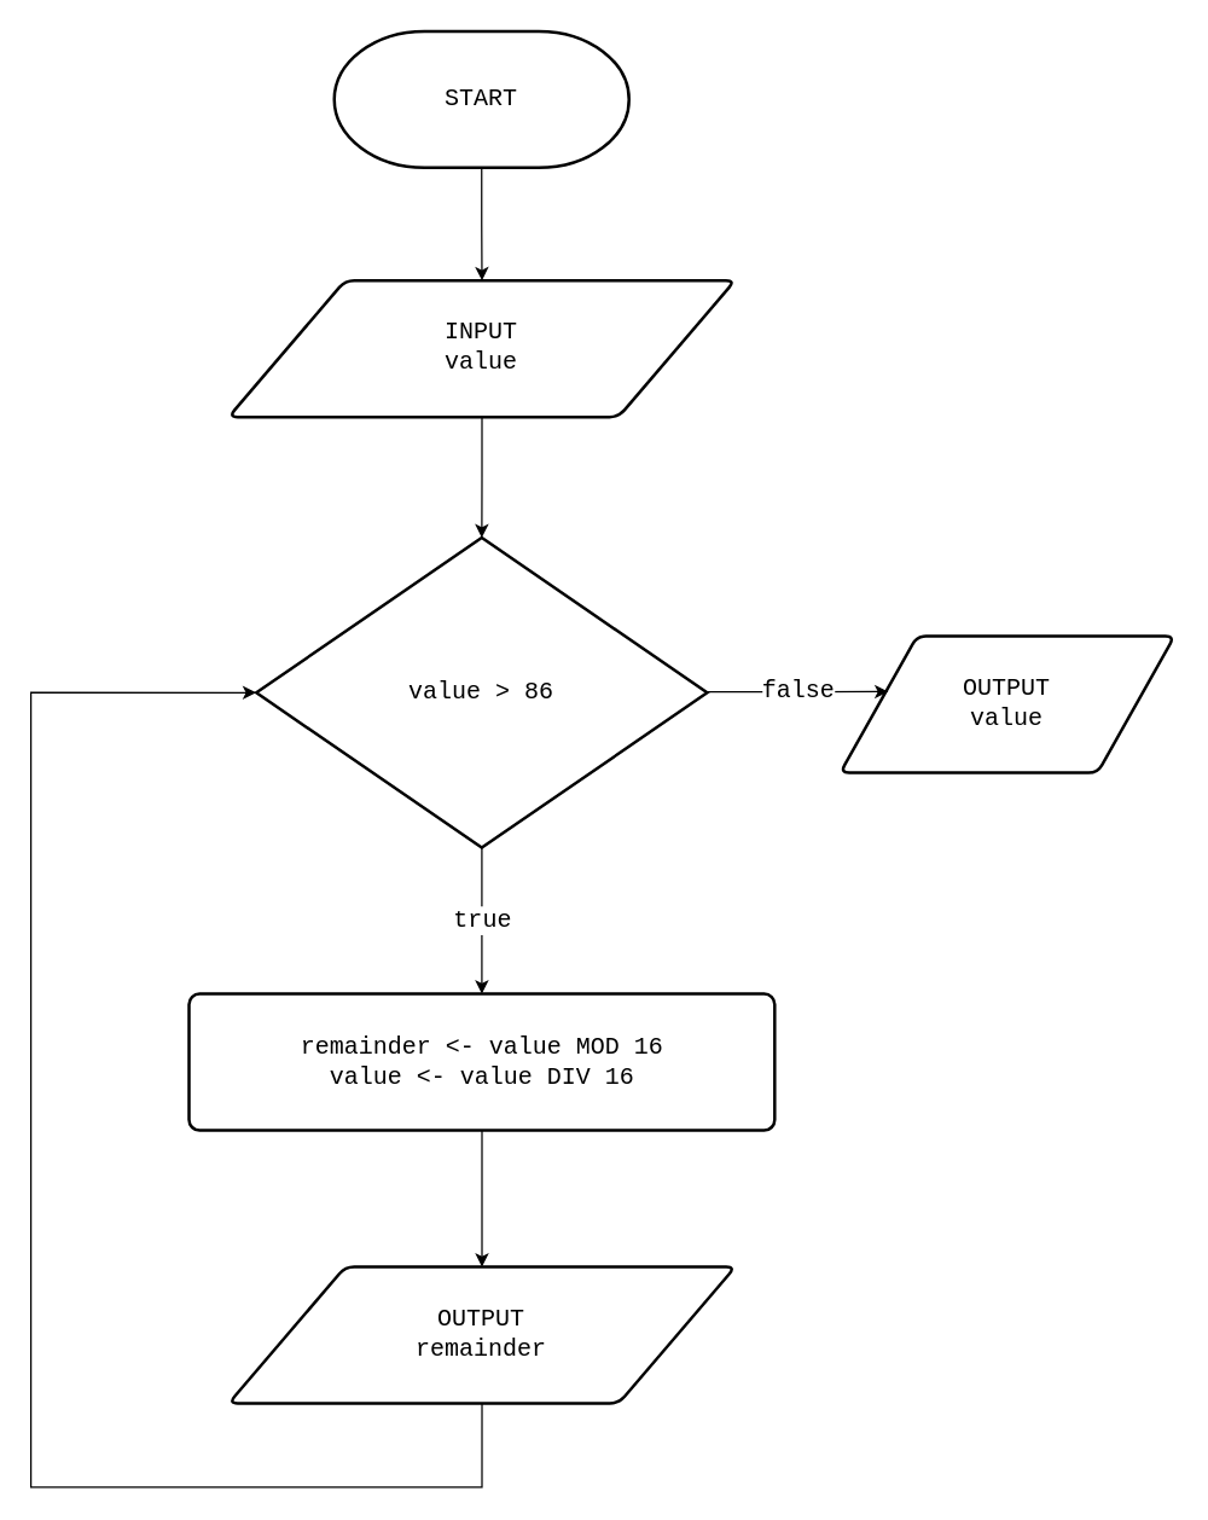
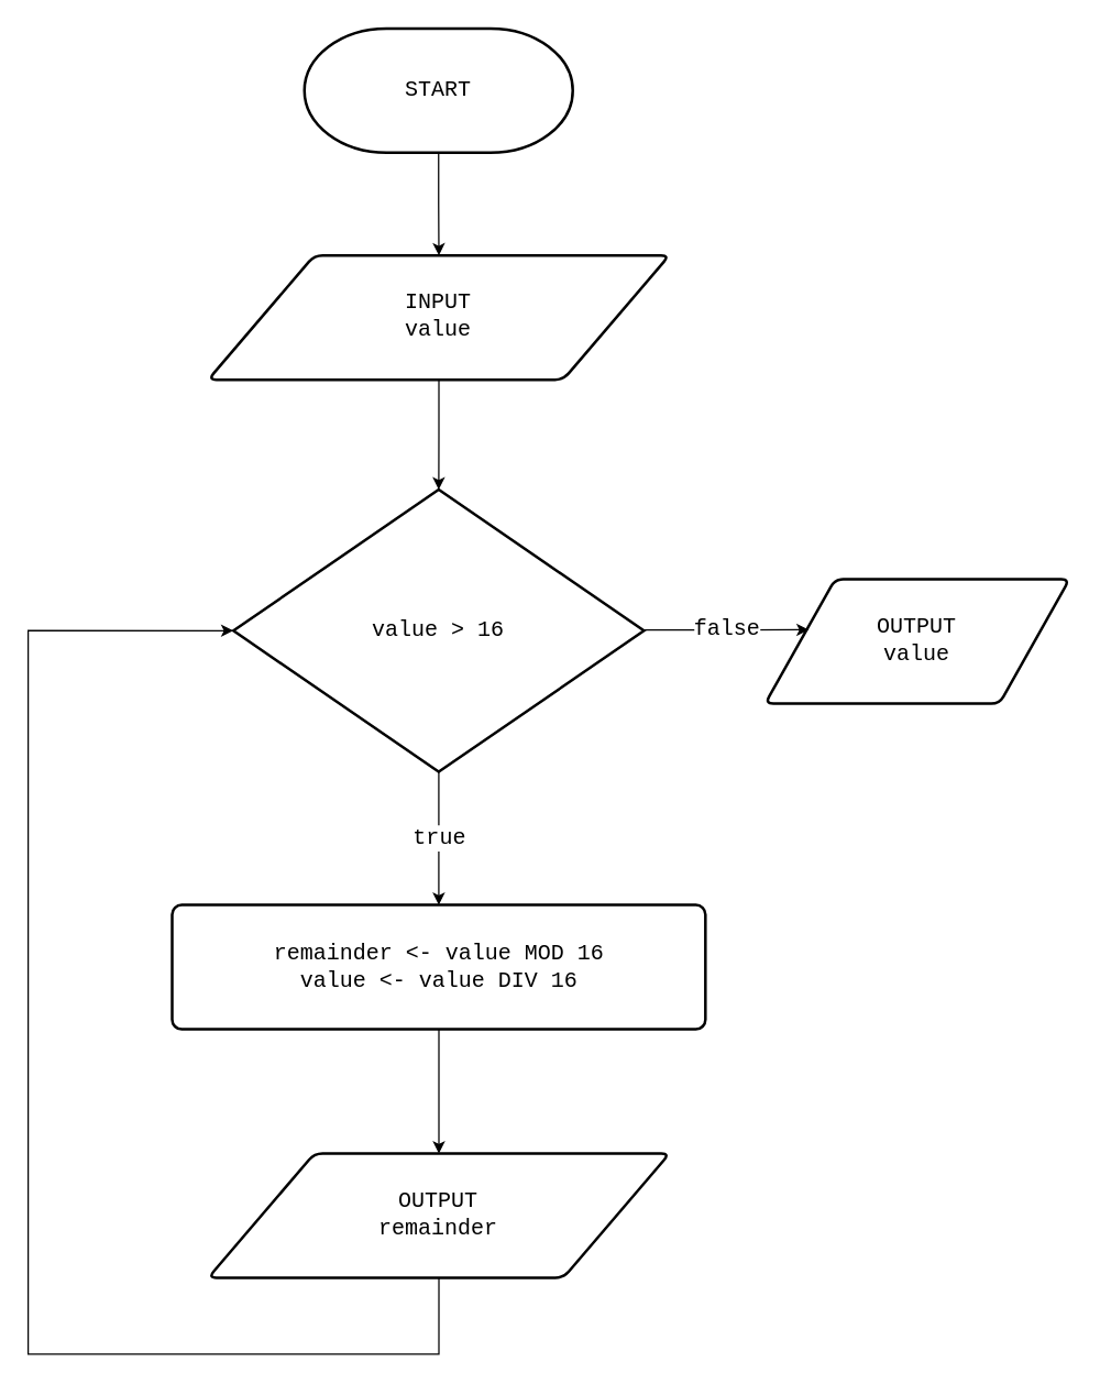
  <mxCell id="0" />
  <mxCell id="1" parent="0" />
  <mxCell id="2" value="" style="group" vertex="1" connectable="0" parent="1"><mxGeometry x="20" y="20" width="757.28" height="964" as="geometry" /></mxCell>
  <mxCell id="3" value="&lt;span style=&quot;font-size: 16px;&quot;&gt;&lt;font style=&quot;font-size: 16px;&quot;&gt;START&lt;/font&gt;&lt;/span&gt;" style="strokeWidth=2;html=1;shape=mxgraph.flowchart.terminator;whiteSpace=wrap;fontSize=16;fontStyle=0;fontFamily=Courier New;" parent="2" vertex="1"><mxGeometry x="200.897" width="195.158" height="90.375" as="geometry" /></mxCell>
  <mxCell id="4" value="INPUT&lt;br style=&quot;font-size: 16px&quot;&gt;value" style="shape=parallelogram;html=1;strokeWidth=2;perimeter=parallelogramPerimeter;whiteSpace=wrap;rounded=1;arcSize=12;size=0.23;fontFamily=Courier New;fontSize=16;" parent="2" vertex="1"><mxGeometry x="130.978" y="165.033" width="335.305" height="90.375" as="geometry" /></mxCell>
  <mxCell id="5" value="" style="edgeStyle=orthogonalEdgeStyle;rounded=0;orthogonalLoop=1;jettySize=auto;html=1;" edge="1" parent="2" source="3" target="4"><mxGeometry relative="1" as="geometry" /></mxCell>
  <mxCell id="6" value="OUTPUT&lt;br&gt;value" style="shape=parallelogram;html=1;strokeWidth=2;perimeter=parallelogramPerimeter;whiteSpace=wrap;rounded=1;arcSize=12;size=0.23;fontFamily=Courier New;fontSize=16;" parent="2" vertex="1"><mxGeometry x="535.927" y="400.571" width="221.353" height="90.375" as="geometry" /></mxCell>
  <mxCell id="7" value="false" style="edgeStyle=orthogonalEdgeStyle;rounded=0;orthogonalLoop=1;jettySize=auto;html=1;fontFamily=Courier New;fontSize=16;entryX=0.144;entryY=0.406;entryDx=0;entryDy=0;entryPerimeter=0;" parent="2" source="8" target="6" edge="1"><mxGeometry relative="1" as="geometry"><Array as="points"><mxPoint x="519" y="438" /></Array><mxPoint x="561" y="437" as="targetPoint" /></mxGeometry></mxCell>
- <mxCell id="8" value="&lt;font style=&quot;font-size: 16px&quot;&gt;value &amp;gt; 86&lt;/font&gt;" style="strokeWidth=2;html=1;shape=mxgraph.flowchart.decision;whiteSpace=wrap;fontFamily=Courier New;fontSize=16;" parent="2" vertex="1"><mxGeometry x="149.279" y="335.306" width="298.558" height="205.259" as="geometry" /></mxCell>
+ <mxCell id="8" value="&lt;font style=&quot;font-size: 16px&quot;&gt;value &amp;gt; 16&lt;/font&gt;" style="strokeWidth=2;html=1;shape=mxgraph.flowchart.decision;whiteSpace=wrap;fontFamily=Courier New;fontSize=16;" parent="2" vertex="1"><mxGeometry x="149.279" y="335.306" width="298.558" height="205.259" as="geometry" /></mxCell>
  <mxCell id="9" value="" style="edgeStyle=orthogonalEdgeStyle;rounded=0;orthogonalLoop=1;jettySize=auto;html=1;fontFamily=Courier New;fontSize=16;" parent="2" source="4" target="8" edge="1"><mxGeometry relative="1" as="geometry" /></mxCell>
  <mxCell id="10" value="remainder &amp;lt;- value MOD 16&lt;br&gt;value &amp;lt;- value DIV 16" style="rounded=1;whiteSpace=wrap;html=1;absoluteArcSize=1;arcSize=14;strokeWidth=2;fontFamily=Courier New;fontSize=16;" vertex="1" parent="2"><mxGeometry x="104.704" y="637.366" width="387.853" height="90.375" as="geometry" /></mxCell>
  <mxCell id="11" value="true" style="edgeStyle=orthogonalEdgeStyle;rounded=0;orthogonalLoop=1;jettySize=auto;html=1;fontFamily=Courier New;fontSize=16;entryX=0.5;entryY=0;entryDx=0;entryDy=0;" parent="2" source="8" target="10" edge="1"><mxGeometry relative="1" as="geometry"><Array as="points" /></mxGeometry></mxCell>
  <mxCell id="12" value="OUTPUT&lt;br&gt;remainder" style="shape=parallelogram;html=1;strokeWidth=2;perimeter=parallelogramPerimeter;whiteSpace=wrap;rounded=1;arcSize=12;size=0.23;fontFamily=Courier New;fontSize=16;" vertex="1" parent="2"><mxGeometry x="130.978" y="818.116" width="335.462" height="90.375" as="geometry" /></mxCell>
  <mxCell id="13" style="edgeStyle=orthogonalEdgeStyle;rounded=0;orthogonalLoop=1;jettySize=auto;html=1;fontFamily=Courier New;fontSize=16;entryX=0;entryY=0.5;entryDx=0;entryDy=0;exitX=0.5;exitY=1;exitDx=0;exitDy=0;entryPerimeter=0;" parent="2" source="12" target="8" edge="1"><mxGeometry relative="1" as="geometry"><mxPoint x="208.355" y="366.421" as="targetPoint" /><Array as="points"><mxPoint x="298.631" y="964.0" /><mxPoint y="964.0" /><mxPoint y="437.467" /></Array><mxPoint x="296.011" y="911.609" as="sourcePoint" /></mxGeometry></mxCell>
  <mxCell id="14" style="edgeStyle=orthogonalEdgeStyle;rounded=0;orthogonalLoop=1;jettySize=auto;html=1;entryX=0.5;entryY=0;entryDx=0;entryDy=0;" edge="1" parent="2" source="10" target="12"><mxGeometry relative="1" as="geometry"><mxPoint x="298.631" y="812.065" as="targetPoint" /></mxGeometry></mxCell>
